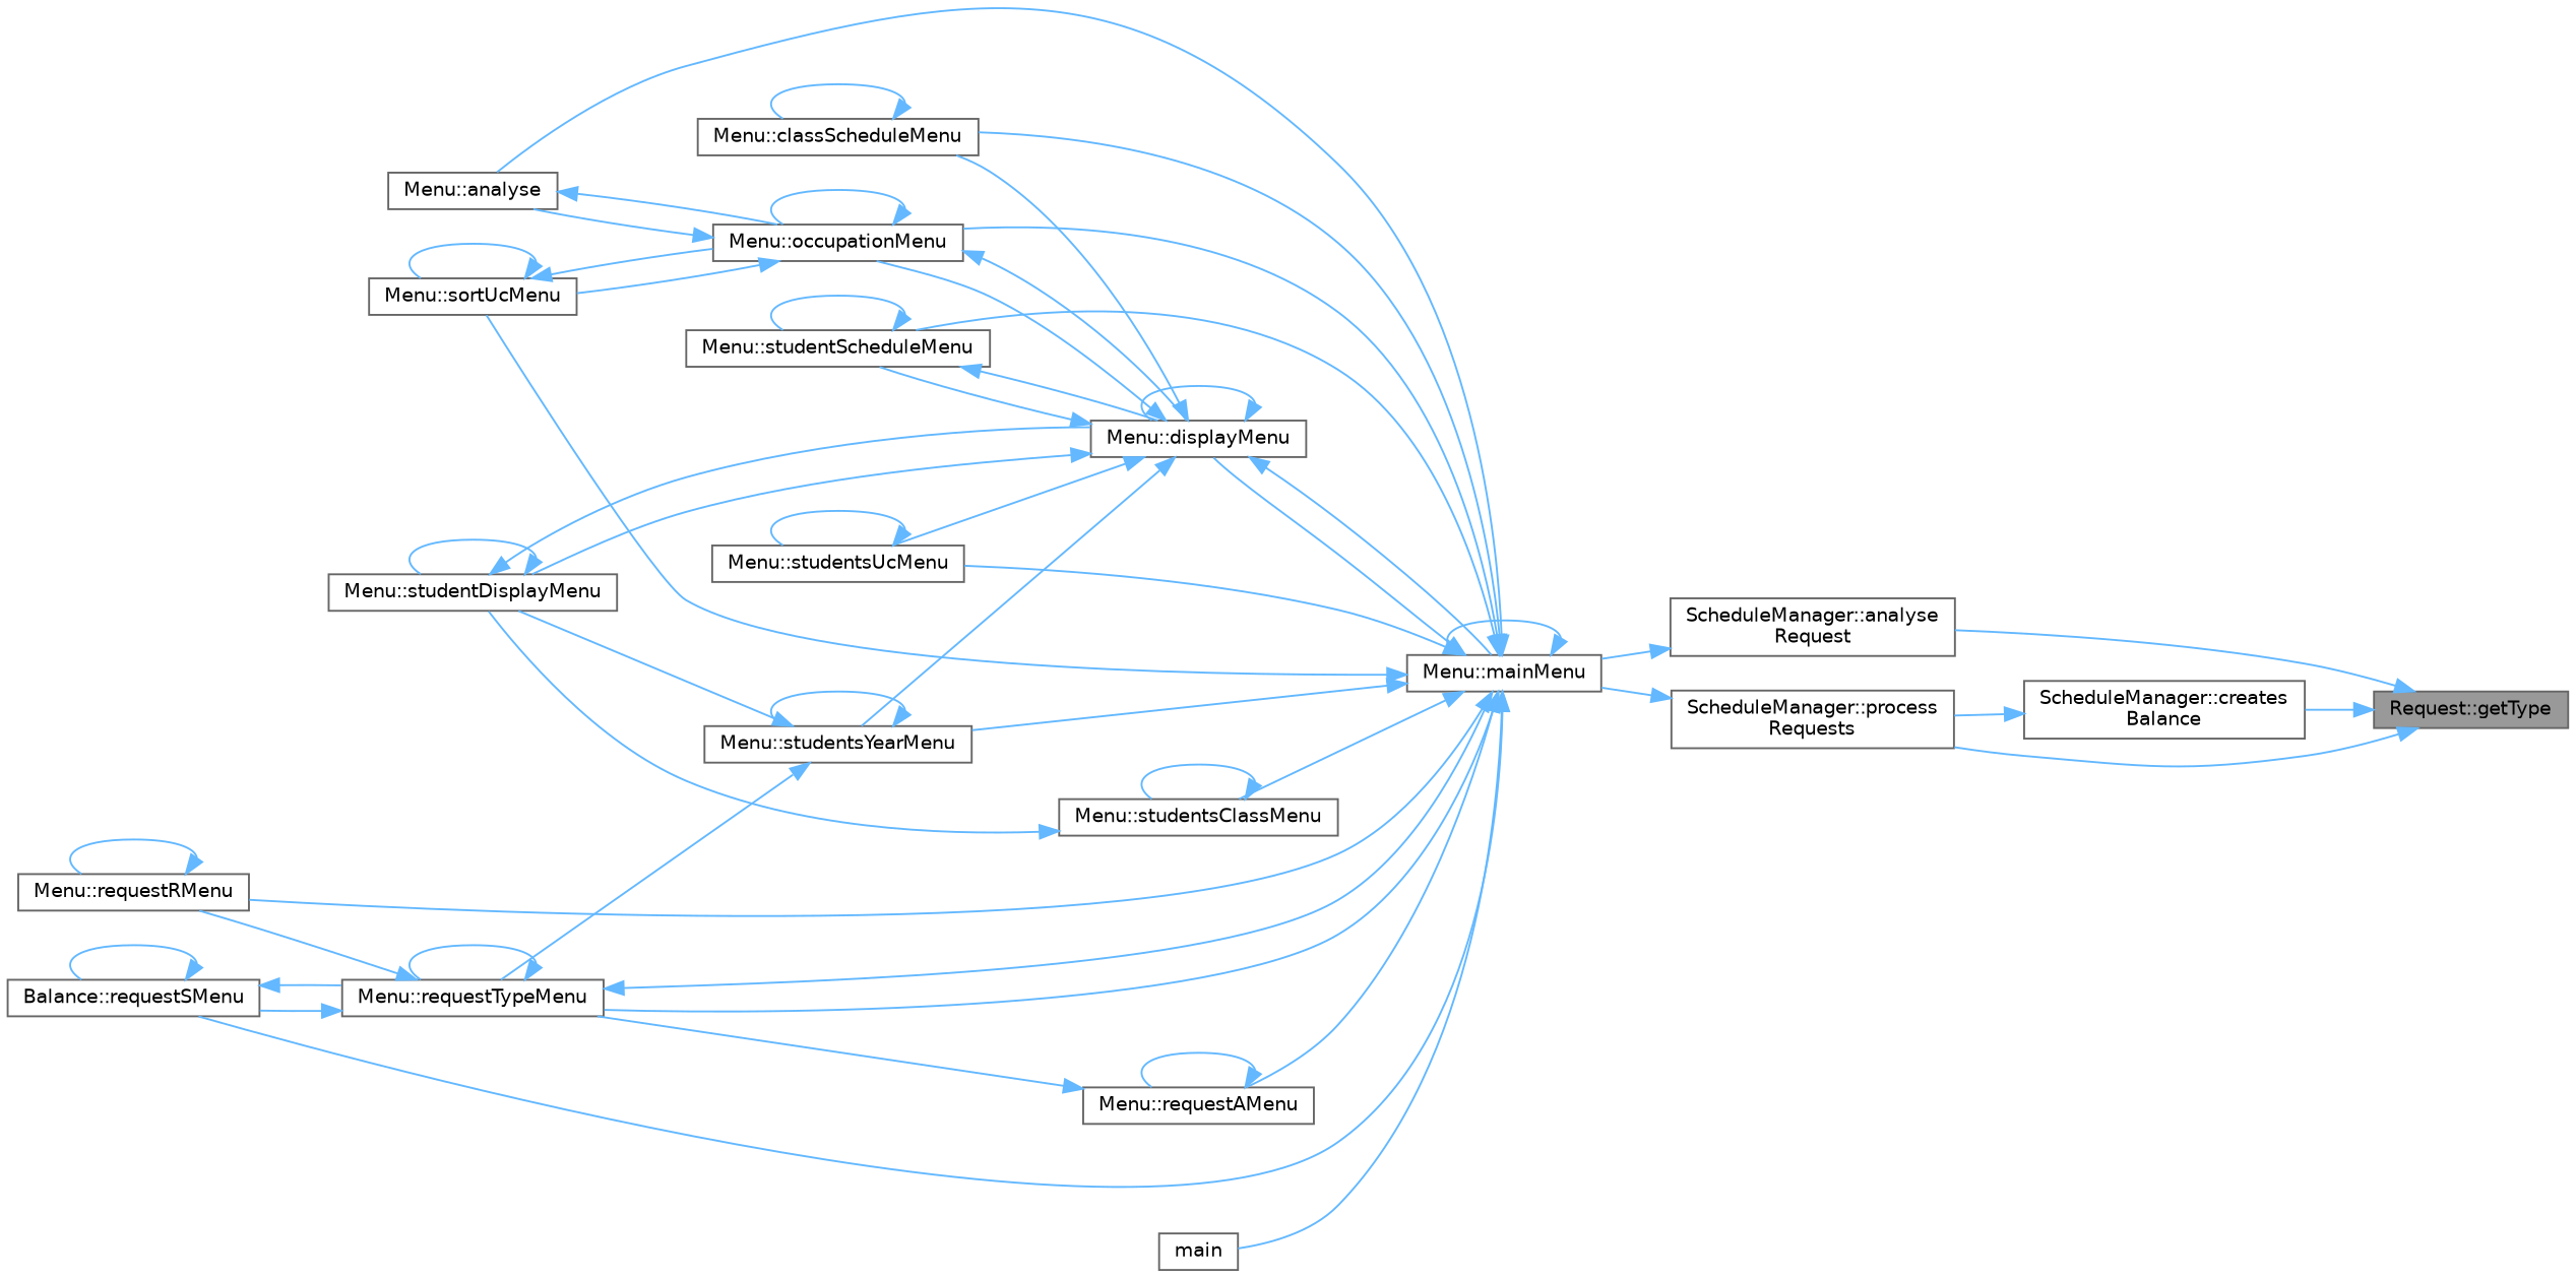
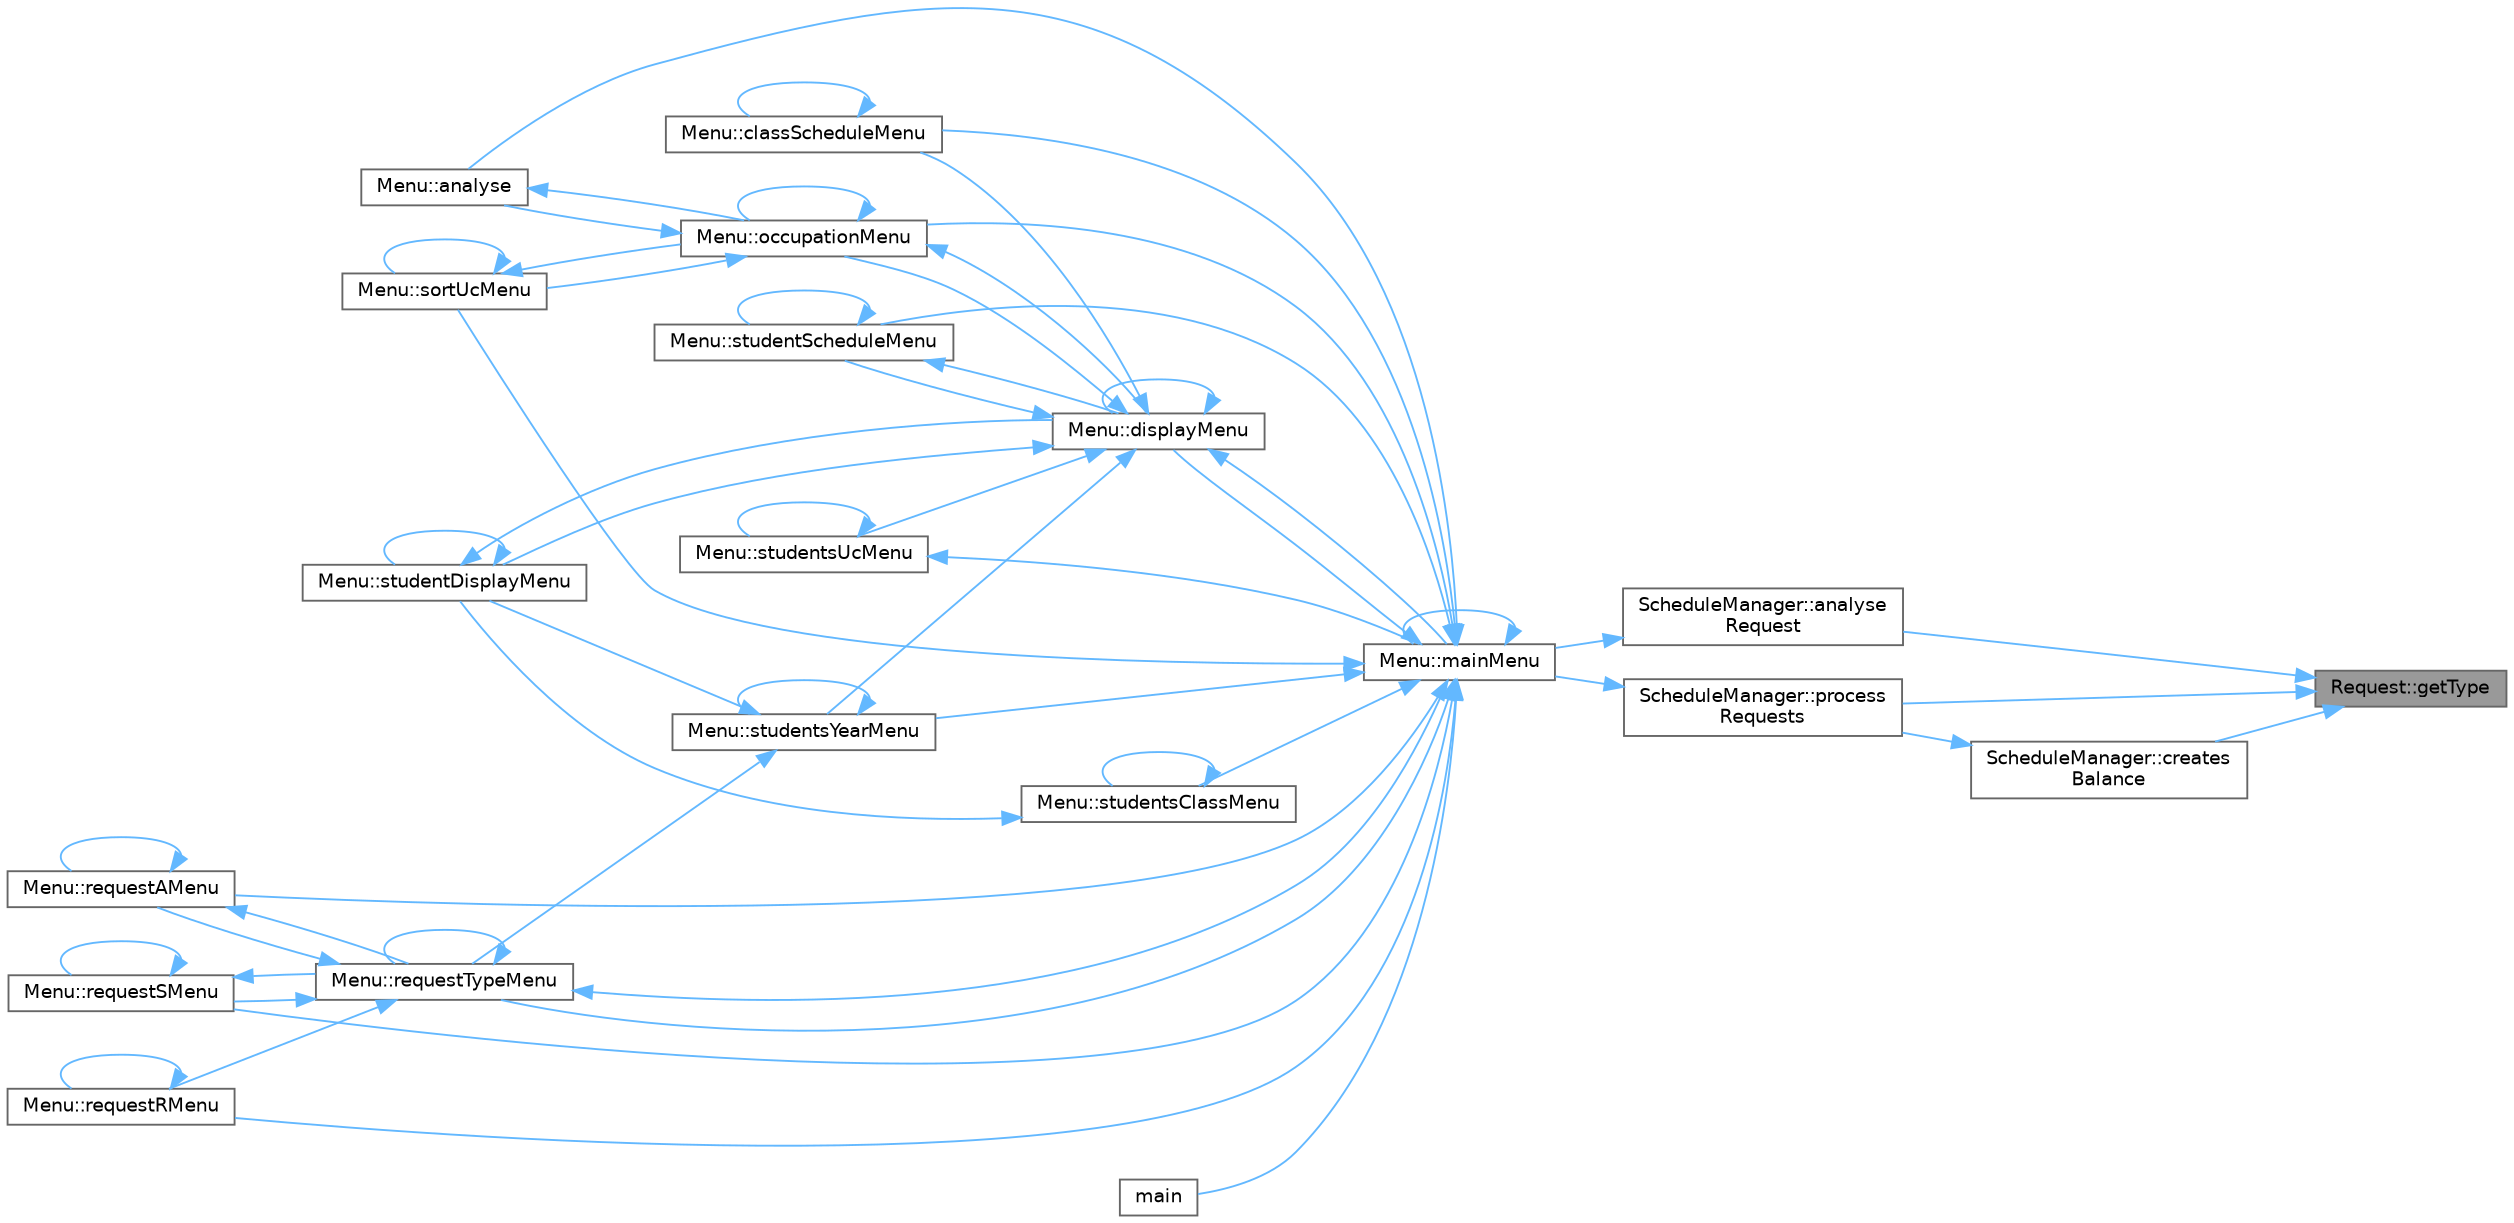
  digraph {
    rankdir=RL
    node [color=grey40 fillcolor=white fontname=Helvetica fontsize=10 shape=box style=filled]
    edge [color=steelblue1 dir=back fontname=Helvetica fontsize=10 labelfontname=Helvetica labelfontsize=10 style=solid]
    n1 [color=gray40 fillcolor=grey60 fontcolor=black height=0.2 label="Request::getType" width=0.4]
    n2 [height=0.2 label="ScheduleManager::analyse\lRequest" width=0.4]
    n3 [height=0.2 label="ScheduleManager::process\lRequests" width=0.4]
    n4 [height=0.2 label="ScheduleManager::creates\lBalance" width=0.4]
    n5 [height=0.2 label="Menu::mainMenu" width=0.4]
    n6 [height=0.2 label="Menu::classScheduleMenu" width=0.4]
    n7 [height=0.2 label="Menu::displayMenu" width=0.4]
    n8 [height=0.2 label="Menu::occupationMenu" width=0.4]
    n9 [height=0.2 label="Menu::analyse" width=0.4]
    n10 [height=0.2 label="Menu::sortUcMenu" width=0.4]
    n11 [height=0.2 label="Menu::studentScheduleMenu" width=0.4]
    n12 [height=0.2 label="Menu::studentsClassMenu" width=0.4]
    n13 [height=0.2 label="Menu::studentsUcMenu" width=0.4]
    n14 [height=0.2 label="Menu::studentsYearMenu" width=0.4]
    n15 [height=0.2 label=main width=0.4]
    n16 [height=0.2 label="Menu::requestAMenu" width=0.4]
    n17 [height=0.2 label="Menu::requestTypeMenu" width=0.4]
    n18 [height=0.2 label="Menu::requestRMenu" width=0.4]
-   n19 [height=0.2 label="Balance::requestSMenu" width=0.4]
+   n19 [height=0.2 label="Menu::requestSMenu" width=0.4]
    n20 [height=0.2 label="Menu::studentDisplayMenu" width=0.4]
    n1 -> n2
    n1 -> n3
    n1 -> n4
    n2 -> n5
    n3 -> n5
    n4 -> n3
    n5 -> n5
    n5 -> n6
    n5 -> n7
    n5 -> n8
    n5 -> n9
    n5 -> n10
    n5 -> n11
    n5 -> n12
-   n5 -> n13
+   n13 -> n5
    n5 -> n14
    n5 -> n15
    n5 -> n16
    n5 -> n17
    n5 -> n18
    n5 -> n19
    n6 -> n6
    n7 -> n5
    n7 -> n6
    n7 -> n7
    n7 -> n8
    n7 -> n11
    n7 -> n13
    n7 -> n14
    n7 -> n20
    n8 -> n7
    n8 -> n8
    n8 -> n9
    n8 -> n10
    n9 -> n8
    n10 -> n8
    n10 -> n10
    n11 -> n7
    n11 -> n11
    n12 -> n12
    n12 -> n20
    n13 -> n13
    n14 -> n14
    n14 -> n17
    n14 -> n20
    n16 -> n16
    n16 -> n17
    n17 -> n5
+   n17 -> n16
    n17 -> n17
    n17 -> n18
    n17 -> n19
    n18 -> n18
    n19 -> n17
    n19 -> n19
    n20 -> n7
    n20 -> n20
  }
